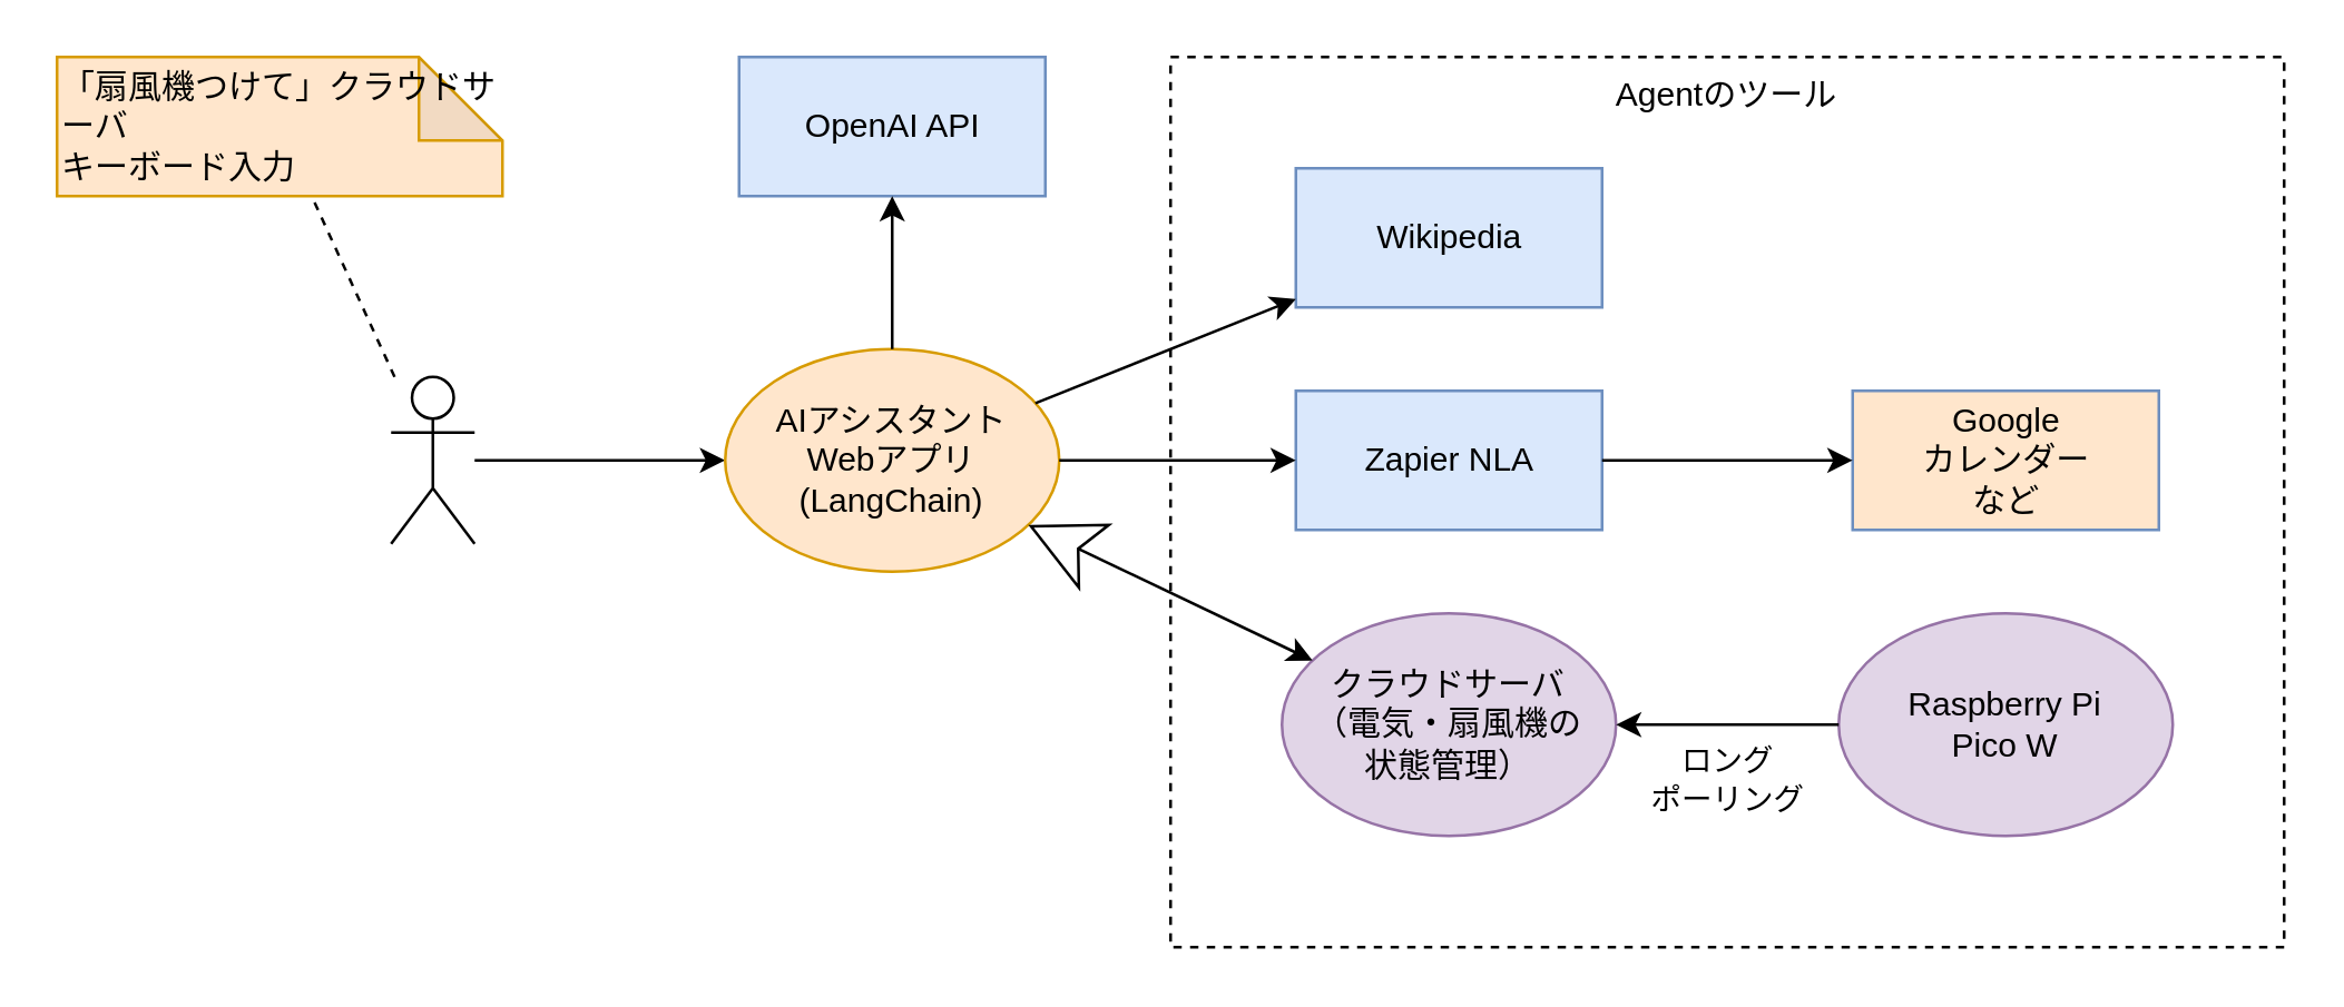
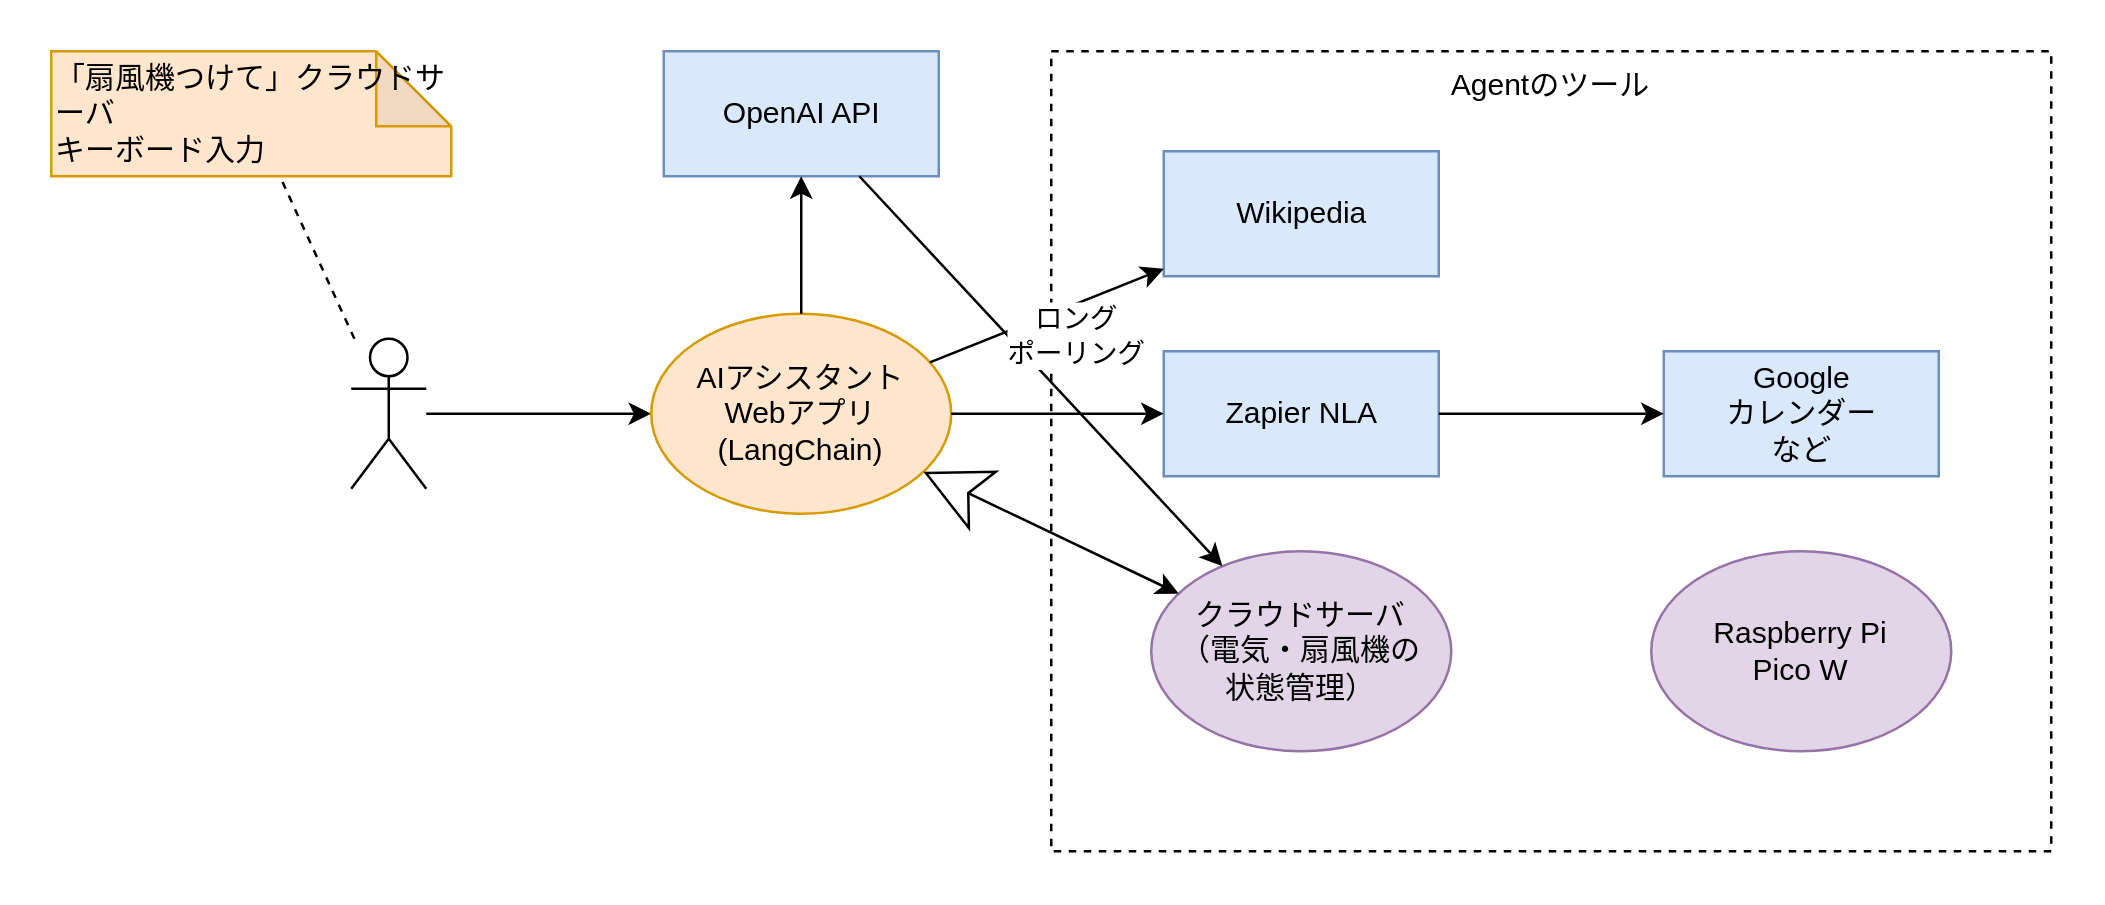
  <mxCell id="0" />
  <mxCell id="1" parent="0" />
  <mxCell id="2" value="Agentのツール" style="rounded=0;whiteSpace=wrap;html=1;verticalAlign=top;fillColor=none;dashed=1;" vertex="1" parent="1"><mxGeometry x="420" y="20" width="400" height="320" as="geometry" /></mxCell>
  <mxCell id="3" value="" style="shape=umlActor;verticalLabelPosition=bottom;verticalAlign=top;html=1;" parent="1" vertex="1"><mxGeometry x="140" y="135" width="30" height="60" as="geometry" /></mxCell>
  <mxCell id="4" value="" style="endArrow=none;endFill=0;endSize=24;html=1;startArrow=classic;startFill=1;" parent="1" source="9" target="3" edge="1"><mxGeometry width="160" relative="1" as="geometry"><mxPoint x="170" y="165" as="sourcePoint" /><mxPoint x="300" y="165" as="targetPoint" /></mxGeometry></mxCell>
  <mxCell id="5" value="「扇風機つけて」クラウドサーバ&lt;br&gt;キーボード入力" style="shape=note;whiteSpace=wrap;html=1;backgroundOutline=1;darkOpacity=0.05;fillColor=#ffe6cc;strokeColor=#d79b00;align=left;" parent="1" vertex="1"><mxGeometry x="20" y="20" width="160" height="50" as="geometry" /></mxCell>
  <mxCell id="6" value="" style="endArrow=none;dashed=1;html=1;" parent="1" source="3" target="5" edge="1"><mxGeometry width="50" height="50" relative="1" as="geometry"><mxPoint x="330" y="250" as="sourcePoint" /><mxPoint x="380" y="200" as="targetPoint" /></mxGeometry></mxCell>
  <mxCell id="7" value="OpenAI API" style="html=1;fillColor=#dae8fc;strokeColor=#6c8ebf;" parent="1" vertex="1"><mxGeometry x="265" y="20" width="110" height="50" as="geometry" /></mxCell>
  <mxCell id="8" value="Zapier NLA" style="html=1;fillColor=#dae8fc;strokeColor=#6c8ebf;" parent="1" vertex="1"><mxGeometry x="465" y="140" width="110" height="50" as="geometry" /></mxCell>
  <mxCell id="9" value="AIアシスタント&lt;br&gt;Webアプリ&lt;br&gt;(LangChain)" style="ellipse;whiteSpace=wrap;html=1;fillColor=#ffe6cc;strokeColor=#d79b00;" parent="1" vertex="1"><mxGeometry x="260" y="125" width="120" height="80" as="geometry" /></mxCell>
  <mxCell id="10" value="&lt;span style=&quot;&quot;&gt;クラウドサーバ&lt;br&gt;（電気・扇風機の&lt;br&gt;状態管理）&lt;br&gt;&lt;/span&gt;" style="ellipse;whiteSpace=wrap;html=1;fillColor=#e1d5e7;strokeColor=#9673a6;" parent="1" vertex="1"><mxGeometry x="460" y="220" width="120" height="80" as="geometry" /></mxCell>
  <mxCell id="11" value="&lt;span style=&quot;&quot;&gt;Raspberry Pi&lt;br&gt;Pico W&lt;/span&gt;" style="ellipse;whiteSpace=wrap;html=1;fillColor=#e1d5e7;strokeColor=#9673a6;" parent="1" vertex="1"><mxGeometry x="660" y="220" width="120" height="80" as="geometry" /></mxCell>
- <mxCell id="12" value="Google&lt;br&gt;カレンダー&lt;br&gt;など" style="html=1;fillColor=#ffe6cc;strokeColor=#6c8ebf;" parent="1" vertex="1"><mxGeometry x="665" y="140" width="110" height="50" as="geometry" /></mxCell>
+ <mxCell id="12" value="Google&lt;br&gt;カレンダー&lt;br&gt;など" style="html=1;fillColor=#dae8fc;strokeColor=#6c8ebf;" parent="1" vertex="1"><mxGeometry x="665" y="140" width="110" height="50" as="geometry" /></mxCell>
  <mxCell id="13" value="Wikipedia" style="html=1;fillColor=#dae8fc;strokeColor=#6c8ebf;" parent="1" vertex="1"><mxGeometry x="465" y="60" width="110" height="50" as="geometry" /></mxCell>
  <mxCell id="14" value="" style="endArrow=none;endFill=0;endSize=24;html=1;startArrow=classic;startFill=1;" parent="1" source="7" target="9" edge="1"><mxGeometry width="160" relative="1" as="geometry"><mxPoint x="270" y="175" as="sourcePoint" /><mxPoint x="180" y="175" as="targetPoint" /></mxGeometry></mxCell>
  <mxCell id="15" value="" style="endArrow=none;endFill=0;endSize=24;html=1;startArrow=classic;startFill=1;" parent="1" source="13" target="9" edge="1"><mxGeometry width="160" relative="1" as="geometry"><mxPoint x="330" y="80" as="sourcePoint" /><mxPoint x="330" y="135" as="targetPoint" /></mxGeometry></mxCell>
  <mxCell id="16" value="" style="endArrow=none;endFill=0;endSize=24;html=1;startArrow=classic;startFill=1;" parent="1" source="8" target="9" edge="1"><mxGeometry width="160" relative="1" as="geometry"><mxPoint x="510" y="113.723" as="sourcePoint" /><mxPoint x="383.436" y="156.809" as="targetPoint" /></mxGeometry></mxCell>
  <mxCell id="17" value="" style="endArrow=none;endFill=0;endSize=24;html=1;startArrow=classic;startFill=1;" parent="1" source="12" target="8" edge="1"><mxGeometry width="160" relative="1" as="geometry"><mxPoint x="470" y="175" as="sourcePoint" /><mxPoint x="350" y="175" as="targetPoint" /></mxGeometry></mxCell>
  <mxCell id="18" value="" style="endArrow=classic;endFill=0;endSize=24;html=1;startArrow=classic;startFill=1;" parent="1" source="10" target="9" edge="1"><mxGeometry width="160" relative="1" as="geometry"><mxPoint x="670" y="175" as="sourcePoint" /><mxPoint x="620" y="175" as="targetPoint" /></mxGeometry></mxCell>
- <mxCell id="19" value="ロング&lt;br&gt;ポーリング" style="endArrow=none;endFill=0;endSize=24;html=1;startArrow=classic;startFill=1;" parent="1" source="10" target="11" edge="1"><mxGeometry y="-20" width="160" relative="1" as="geometry"><mxPoint x="478.333" y="249.663" as="sourcePoint" /><mxPoint x="341.591" y="195.422" as="targetPoint" /><mxPoint as="offset" /></mxGeometry></mxCell>
+ <mxCell id="19" value="ロング&lt;br&gt;ポーリング" style="endArrow=none;endFill=0;endSize=24;html=1;startArrow=classic;startFill=1;" parent="1" source="10" target="7" edge="1"><mxGeometry y="-20" width="160" relative="1" as="geometry"><mxPoint x="478.333" y="249.663" as="sourcePoint" /><mxPoint x="341.591" y="195.422" as="targetPoint" /><mxPoint as="offset" /></mxGeometry></mxCell>
